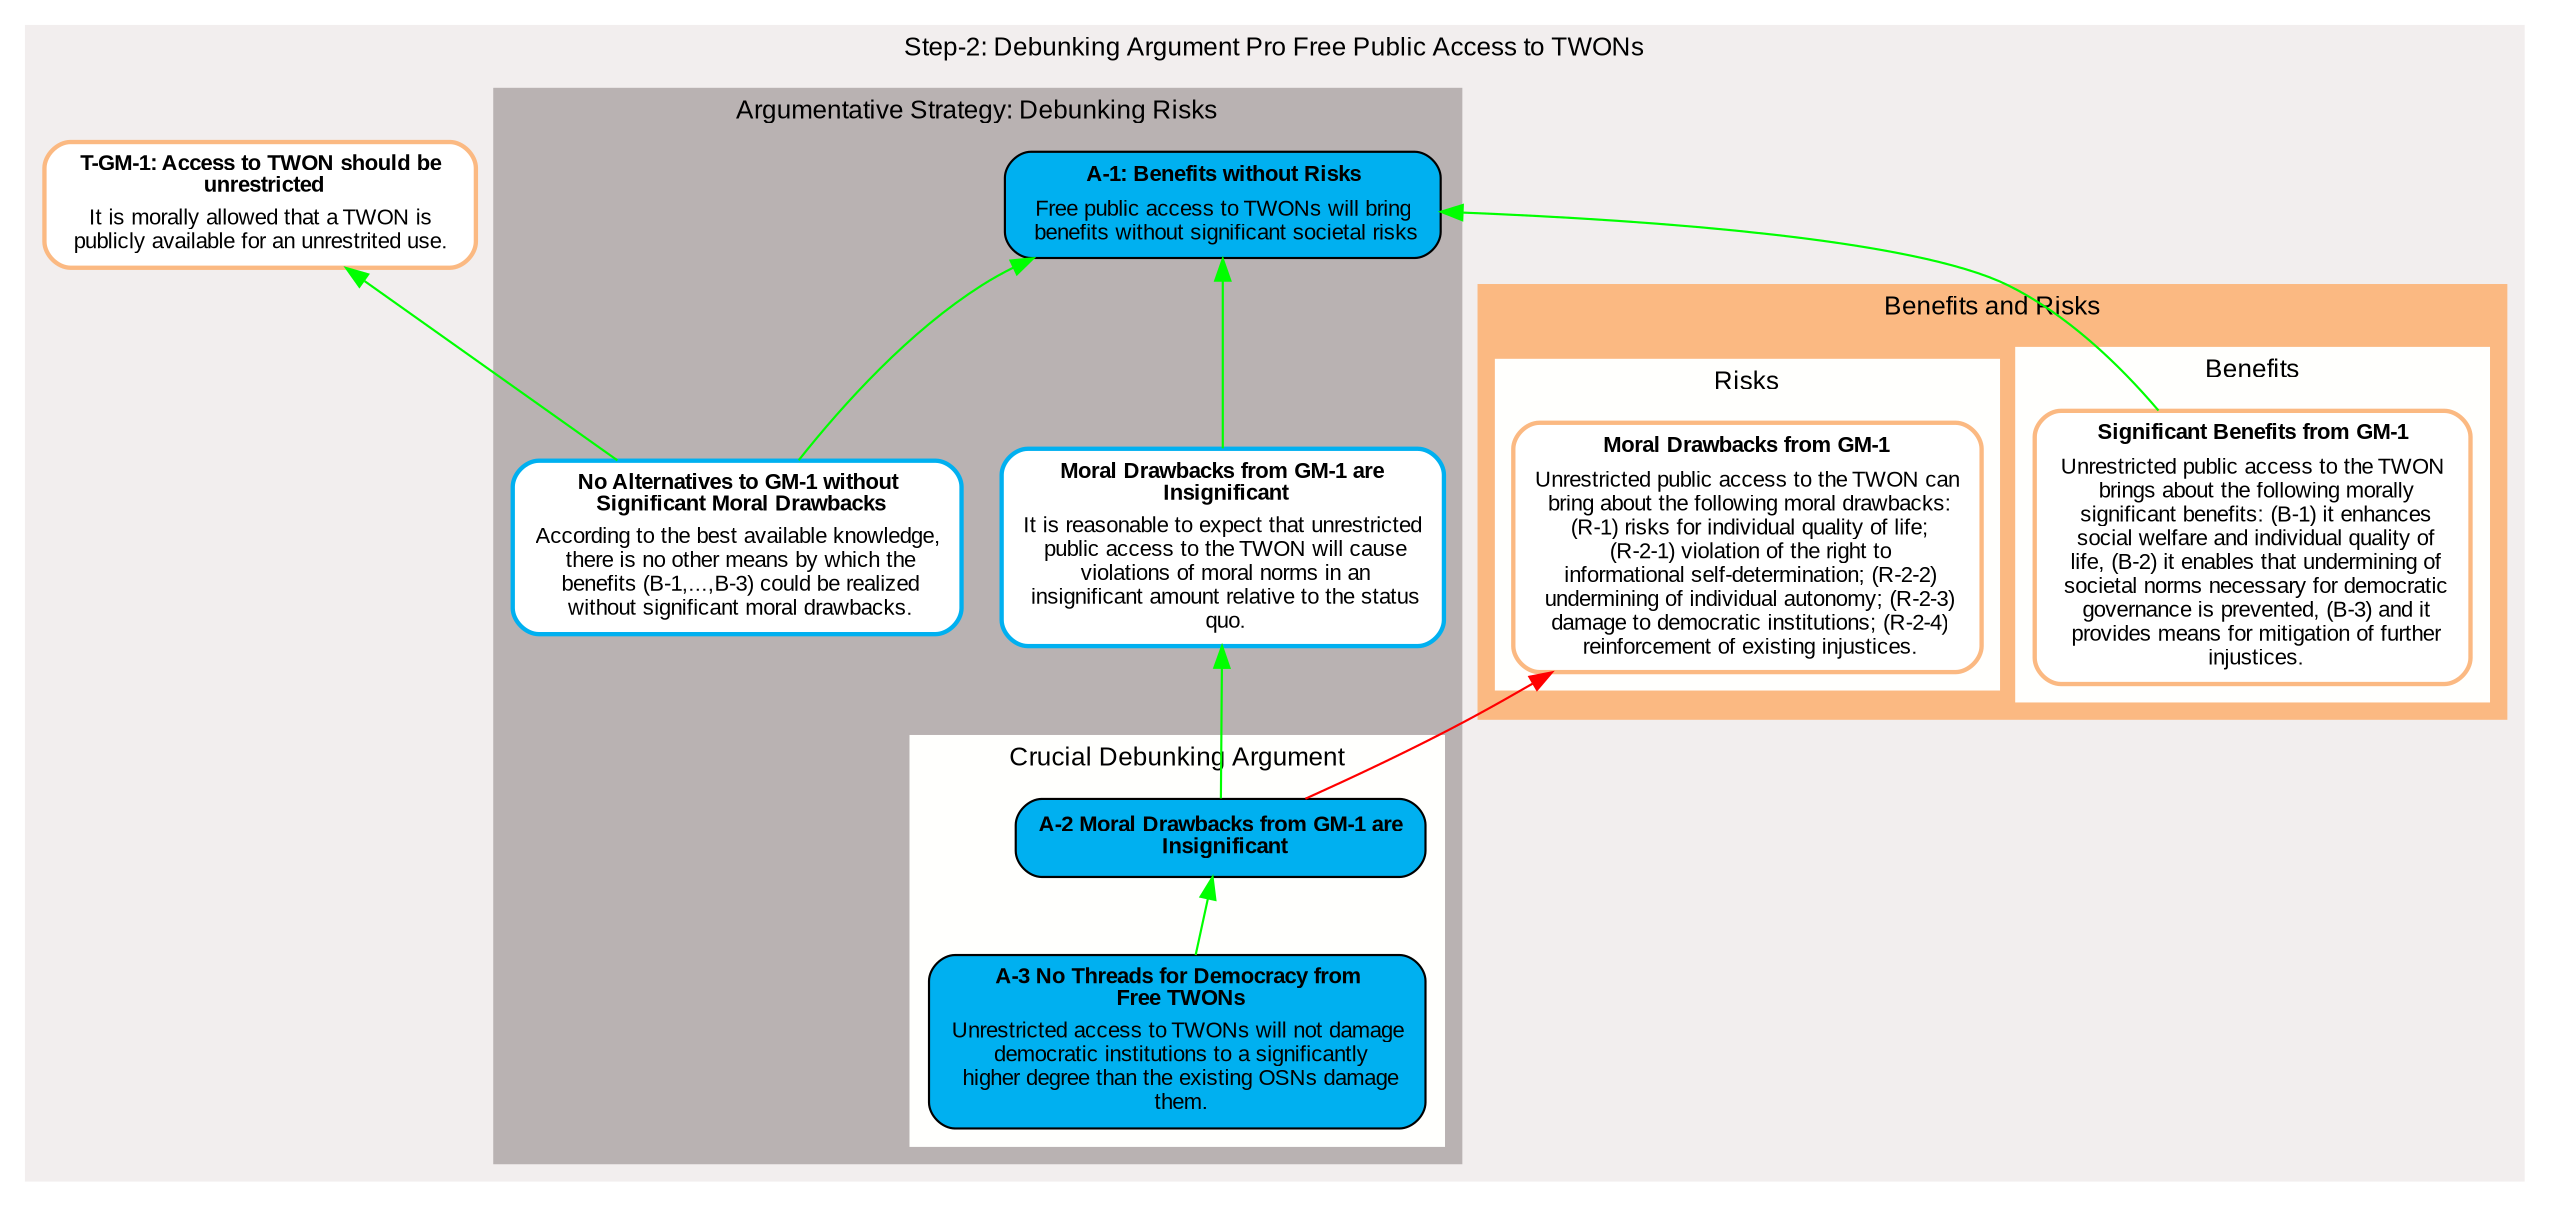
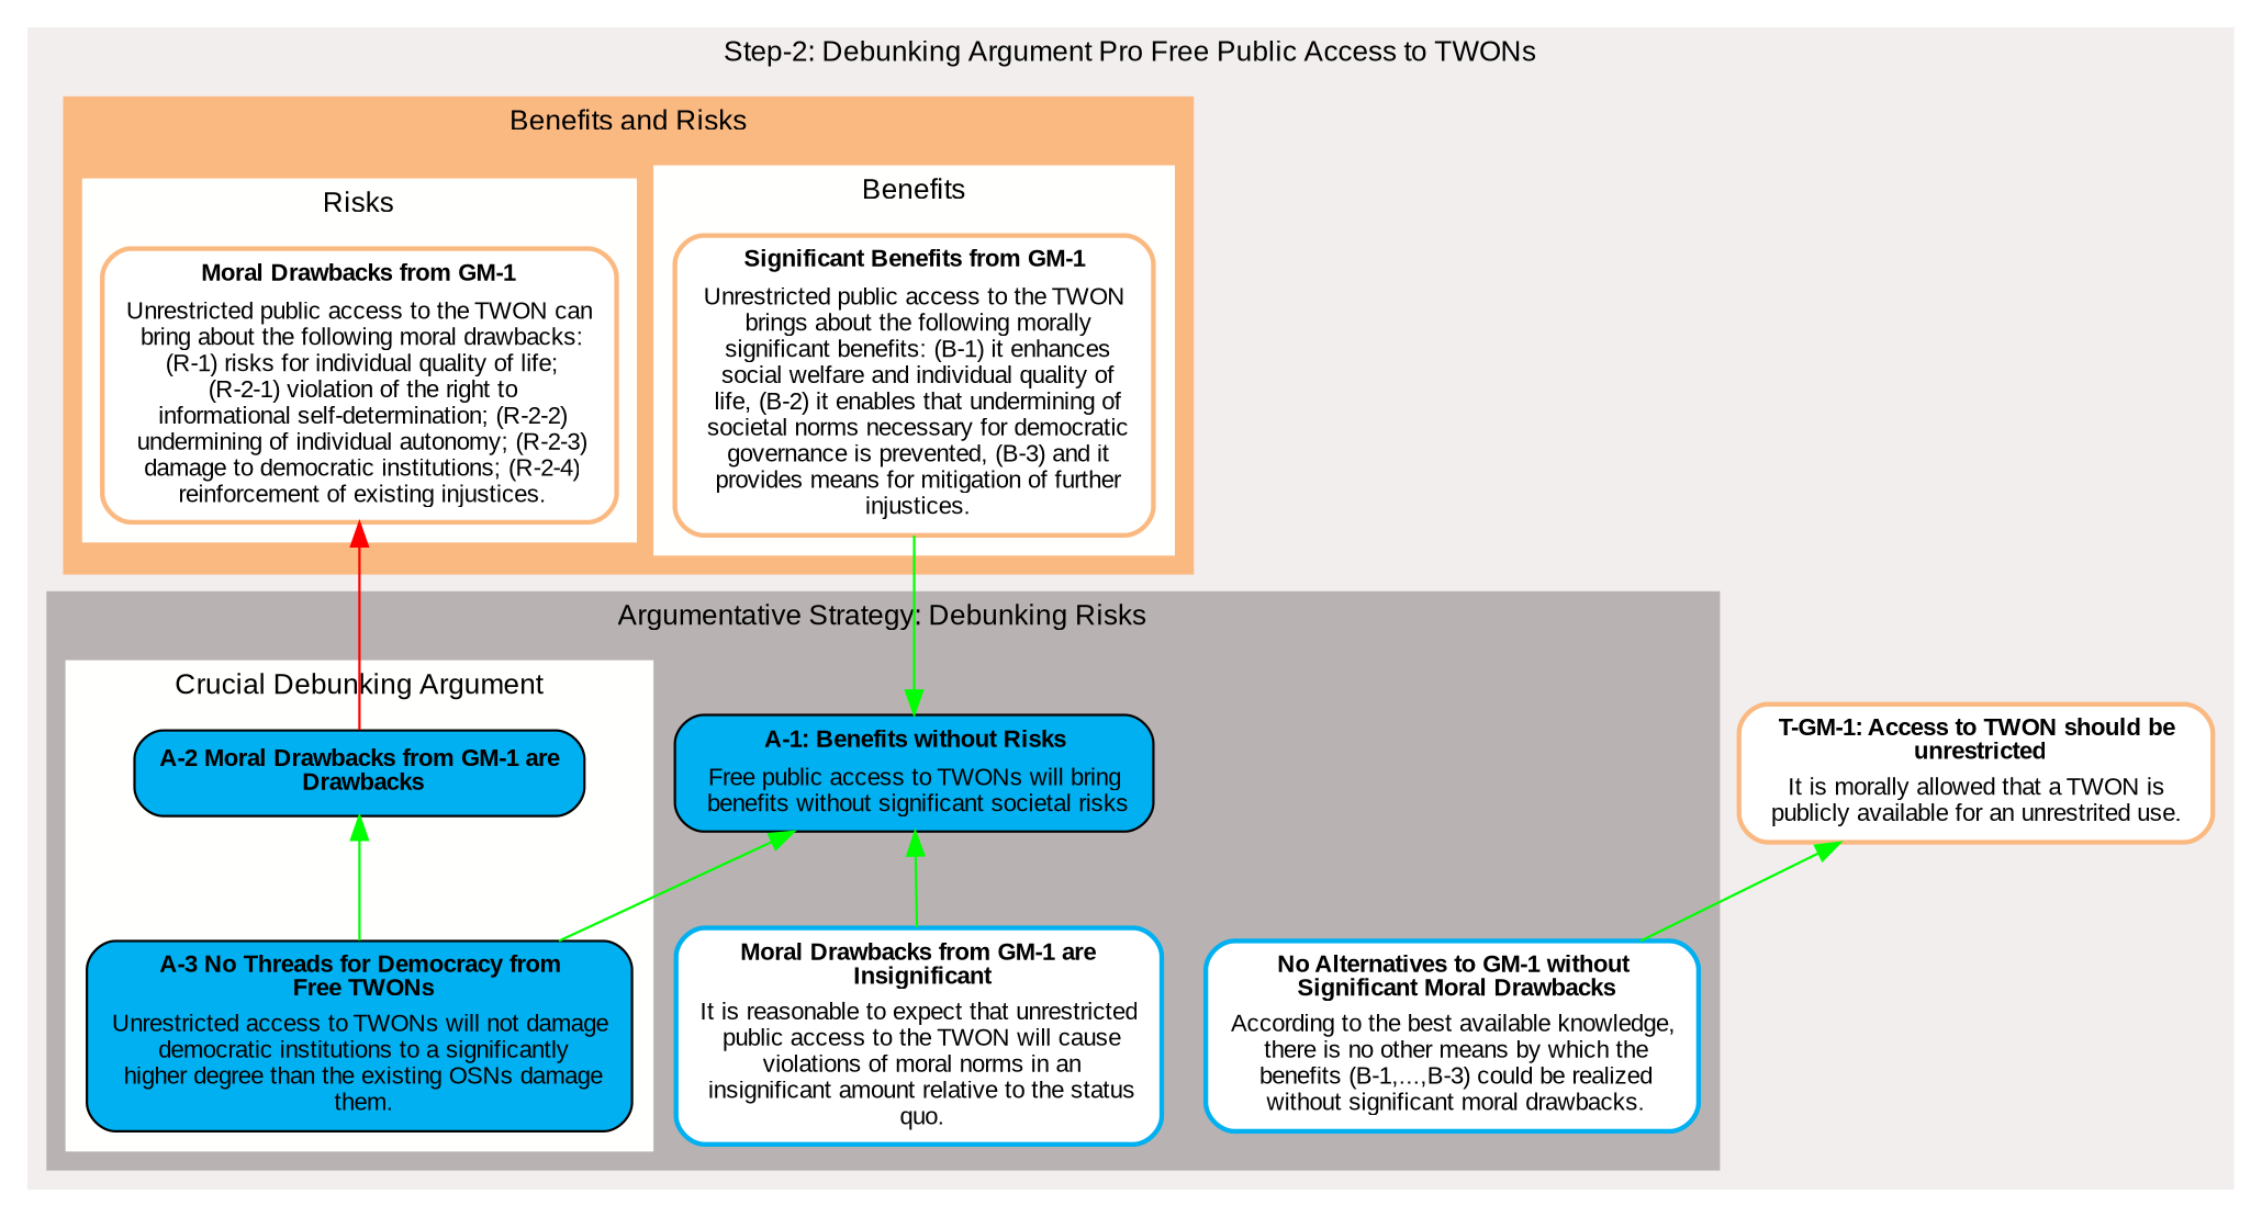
  digraph {
    concentrate=false
    rankdir=BT
    node [fillcolor=white fontcolor="#000000" labelfontcolor=white margin="0.11,0.055" shape=box style="filled,rounded,bold" type="statement-map-node"]
    edge [arrowsize=1 color="#00ff00" penwidth=1 type=support]
    n1 [color="#FBB982" label=<<TABLE WIDTH="0" ALIGN="CENTER" BORDER="0" CELLSPACING="0"><TR><TD WIDTH="0" ALIGN="TEXT" BALIGN="CENTER"><FONT FACE="arial" POINT-SIZE="10" COLOR="#000000"><B>Significant&#x20;Benefits&#x20;from&#x20;GM-1</B></FONT></TD></TR><TR><TD ALIGN="TEXT" WIDTH="0" BALIGN="CENTER"><FONT FACE="arial" POINT-SIZE="10" COLOR="#000000">Unrestricted&#x20;public&#x20;access&#x20;to&#x20;the&#x20;TWON<BR/>&#x20;brings&#x20;about&#x20;the&#x20;following&#x20;morally<BR/>&#x20;significant&#x20;benefits&#x3A;&#x20;&#x28;B-1&#x29;&#x20;it&#x20;enhances<BR/>&#x20;social&#x20;welfare&#x20;and&#x20;individual&#x20;quality&#x20;of<BR/>&#x20;life&#x2C;&#x20;&#x28;B-2&#x29;&#x20;it&#x20;enables&#x20;that&#x20;undermining&#x20;of<BR/>&#x20;societal&#x20;norms&#x20;necessary&#x20;for&#x20;democratic<BR/>&#x20;governance&#x20;is&#x20;prevented&#x2C;&#x20;&#x28;B-3&#x29;&#x20;and&#x20;it<BR/>&#x20;provides&#x20;means&#x20;for&#x20;mitigation&#x20;of&#x20;further<BR/>&#x20;injustices.</FONT></TD></TR></TABLE>>]
    n2 [color="#FBB982" label=<<TABLE WIDTH="0" ALIGN="CENTER" BORDER="0" CELLSPACING="0"><TR><TD WIDTH="0" ALIGN="TEXT" BALIGN="CENTER"><FONT FACE="arial" POINT-SIZE="10" COLOR="#000000"><B>Moral&#x20;Drawbacks&#x20;from&#x20;GM-1</B></FONT></TD></TR><TR><TD ALIGN="TEXT" WIDTH="0" BALIGN="CENTER"><FONT FACE="arial" POINT-SIZE="10" COLOR="#000000">Unrestricted&#x20;public&#x20;access&#x20;to&#x20;the&#x20;TWON&#x20;can<BR/>&#x20;bring&#x20;about&#x20;the&#x20;following&#x20;moral&#x20;drawbacks&#x3A;<BR/>&#x20;&#x28;R-1&#x29;&#x20;risks&#x20;for&#x20;individual&#x20;quality&#x20;of&#x20;life&#x3B;<BR/>&#x20;&#x28;R-2-1&#x29;&#x20;violation&#x20;of&#x20;the&#x20;right&#x20;to<BR/>&#x20;informational&#x20;self-determination&#x3B;&#x20;&#x28;R-2-2&#x29;<BR/>&#x20;undermining&#x20;of&#x20;individual&#x20;autonomy&#x3B;&#x20;&#x28;R-2-3&#x29;<BR/>&#x20;damage&#x20;to&#x20;democratic&#x20;institutions&#x3B;&#x20;&#x28;R-2-4&#x29;<BR/>&#x20;reinforcement&#x20;of&#x20;existing&#x20;injustices.</FONT></TD></TR></TABLE>>]
-   n3 [fillcolor="#00B0F0" label=<<TABLE WIDTH="0" ALIGN="CENTER" BORDER="0" CELLSPACING="0"><TR><TD WIDTH="0" ALIGN="TEXT" BALIGN="CENTER"><FONT FACE="arial" POINT-SIZE="10" COLOR="#000000"><B>A-2&#x20;Moral&#x20;Drawbacks&#x20;from&#x20;GM-1&#x20;are<BR/>&#x20;Insignificant</B></FONT></TD></TR></TABLE>> style="filled, rounded" type="argument-map-node" labelfontcolor=""]
+   n3 [fillcolor="#00B0F0" label=<<TABLE WIDTH="0" ALIGN="CENTER" BORDER="0" CELLSPACING="0"><TR><TD WIDTH="0" ALIGN="TEXT" BALIGN="CENTER"><FONT FACE="arial" POINT-SIZE="10" COLOR="#000000"><B>A-2&#x20;Moral&#x20;Drawbacks&#x20;from&#x20;GM-1&#x20;are<BR/>&#x20;Drawbacks</B></FONT></TD></TR></TABLE>> style="filled, rounded" type="argument-map-node" labelfontcolor=""]
    n4 [fillcolor="#00B0F0" label=<<TABLE WIDTH="0" ALIGN="CENTER" BORDER="0" CELLSPACING="0"><TR><TD WIDTH="0" ALIGN="TEXT" BALIGN="CENTER"><FONT FACE="arial" POINT-SIZE="10" COLOR="#000000"><B>A-3&#x20;No&#x20;Threads&#x20;for&#x20;Democracy&#x20;from<BR/>&#x20;Free&#x20;TWONs</B></FONT></TD></TR><TR><TD ALIGN="TEXT" WIDTH="0" BALIGN="CENTER"><FONT FACE="arial" POINT-SIZE="10" COLOR="#000000">Unrestricted&#x20;access&#x20;to&#x20;TWONs&#x20;will&#x20;not&#x20;damage<BR/>&#x20;democratic&#x20;institutions&#x20;to&#x20;a&#x20;significantly<BR/>&#x20;higher&#x20;degree&#x20;than&#x20;the&#x20;existing&#x20;OSNs&#x20;damage<BR/>&#x20;them.</FONT></TD></TR></TABLE>> style="filled, rounded" type="argument-map-node" labelfontcolor=""]
    n5 [color="#00B0F0" label=<<TABLE WIDTH="0" ALIGN="CENTER" BORDER="0" CELLSPACING="0"><TR><TD WIDTH="0" ALIGN="TEXT" BALIGN="CENTER"><FONT FACE="arial" POINT-SIZE="10" COLOR="#000000"><B>Moral&#x20;Drawbacks&#x20;from&#x20;GM-1&#x20;are<BR/>&#x20;Insignificant</B></FONT></TD></TR><TR><TD ALIGN="TEXT" WIDTH="0" BALIGN="CENTER"><FONT FACE="arial" POINT-SIZE="10" COLOR="#000000">It&#x20;is&#x20;reasonable&#x20;to&#x20;expect&#x20;that&#x20;unrestricted<BR/>&#x20;public&#x20;access&#x20;to&#x20;the&#x20;TWON&#x20;will&#x20;cause<BR/>&#x20;violations&#x20;of&#x20;moral&#x20;norms&#x20;in&#x20;an<BR/>&#x20;insignificant&#x20;amount&#x20;relative&#x20;to&#x20;the&#x20;status<BR/>&#x20;quo.</FONT></TD></TR></TABLE>>]
    n6 [color="#00B0F0" label=<<TABLE WIDTH="0" ALIGN="CENTER" BORDER="0" CELLSPACING="0"><TR><TD WIDTH="0" ALIGN="TEXT" BALIGN="CENTER"><FONT FACE="arial" POINT-SIZE="10" COLOR="#000000"><B>No&#x20;Alternatives&#x20;to&#x20;GM-1&#x20;without<BR/>&#x20;Significant&#x20;Moral&#x20;Drawbacks</B></FONT></TD></TR><TR><TD ALIGN="TEXT" WIDTH="0" BALIGN="CENTER"><FONT FACE="arial" POINT-SIZE="10" COLOR="#000000">According&#x20;to&#x20;the&#x20;best&#x20;available&#x20;knowledge&#x2C;<BR/>&#x20;there&#x20;is&#x20;no&#x20;other&#x20;means&#x20;by&#x20;which&#x20;the<BR/>&#x20;benefits&#x20;&#x28;B-1&#x2C;...&#x2C;B-3&#x29;&#x20;could&#x20;be&#x20;realized<BR/>&#x20;without&#x20;significant&#x20;moral&#x20;drawbacks.</FONT></TD></TR></TABLE>>]
    n7 [fillcolor="#00B0F0" label=<<TABLE WIDTH="0" ALIGN="CENTER" BORDER="0" CELLSPACING="0"><TR><TD WIDTH="0" ALIGN="TEXT" BALIGN="CENTER"><FONT FACE="arial" POINT-SIZE="10" COLOR="#000000"><B>A-1&#x3A;&#x20;Benefits&#x20;without&#x20;Risks</B></FONT></TD></TR><TR><TD ALIGN="TEXT" WIDTH="0" BALIGN="CENTER"><FONT FACE="arial" POINT-SIZE="10" COLOR="#000000">Free&#x20;public&#x20;access&#x20;to&#x20;TWONs&#x20;will&#x20;bring<BR/>&#x20;benefits&#x20;without&#x20;significant&#x20;societal&#x20;risks</FONT></TD></TR></TABLE>> style="filled, rounded" type="argument-map-node" labelfontcolor=""]
    n8 [color="#FBB982" label=<<TABLE WIDTH="0" ALIGN="CENTER" BORDER="0" CELLSPACING="0"><TR><TD WIDTH="0" ALIGN="TEXT" BALIGN="CENTER"><FONT FACE="arial" POINT-SIZE="10" COLOR="#000000"><B>T-GM-1&#x3A;&#x20;Access&#x20;to&#x20;TWON&#x20;should&#x20;be<BR/>&#x20;unrestricted</B></FONT></TD></TR><TR><TD ALIGN="TEXT" WIDTH="0" BALIGN="CENTER"><FONT FACE="arial" POINT-SIZE="10" COLOR="#000000">It&#x20;is&#x20;morally&#x20;allowed&#x20;that&#x20;a&#x20;TWON&#x20;is<BR/>&#x20;publicly&#x20;available&#x20;for&#x20;an&#x20;unrestrited&#x20;use.&#x20;</FONT></TD></TR></TABLE>>]
    subgraph cluster_1 {
      color="#f2eeee"
      label=<<FONT FACE="arial" POINT-SIZE="12" COLOR="#000000">Step-2&#x3A;&#x20;Debunking&#x20;Argument&#x20;Pro&#x20;Free&#x20;Public&#x20;Access&#x20;to&#x20;TWONs</FONT>>
      labelloc=b
      style=filled
      n8
      subgraph cluster_2 {
        color="#FBB982"
        label=<<FONT FACE="arial" POINT-SIZE="12" COLOR="#000000">Benefits&#x20;and&#x20;Risks</FONT>>
        labelloc=b
        style=filled
        subgraph cluster_3 {
          color="#fffffd"
          label=<<FONT FACE="arial" POINT-SIZE="12" COLOR="#000000">Benefits</FONT>>
          labelloc=b
          style=filled
          n1
        }
        subgraph cluster_4 {
          color="#fffffd"
          label=<<FONT FACE="arial" POINT-SIZE="12" COLOR="#000000">Risks</FONT>>
          labelloc=b
          style=filled
          n2
        }
      }
      subgraph cluster_5 {
        color="#b9b2b2"
        label=<<FONT FACE="arial" POINT-SIZE="12" COLOR="#000000">Argumentative&#x20;Strategy&#x3A;&#x20;Debunking&#x20;Risks</FONT>>
        labelloc=b
        style=filled
        n5
        n6
        n7
        subgraph cluster_6 {
          color="#fffffd"
          label=<<FONT FACE="arial" POINT-SIZE="12" COLOR="#000000">Crucial&#x20;Debunking&#x20;Argument</FONT>>
          labelloc=b
          style=filled
          n3
          n4
        }
      }
    }
    n1 -> n7
    n3 -> n2 [color="#ff0000" type=attack]
-   n3 -> n5
    n4 -> n3
    n5 -> n7
-   n6 -> n7
+   n4 -> n7
    n6 -> n8
  }
